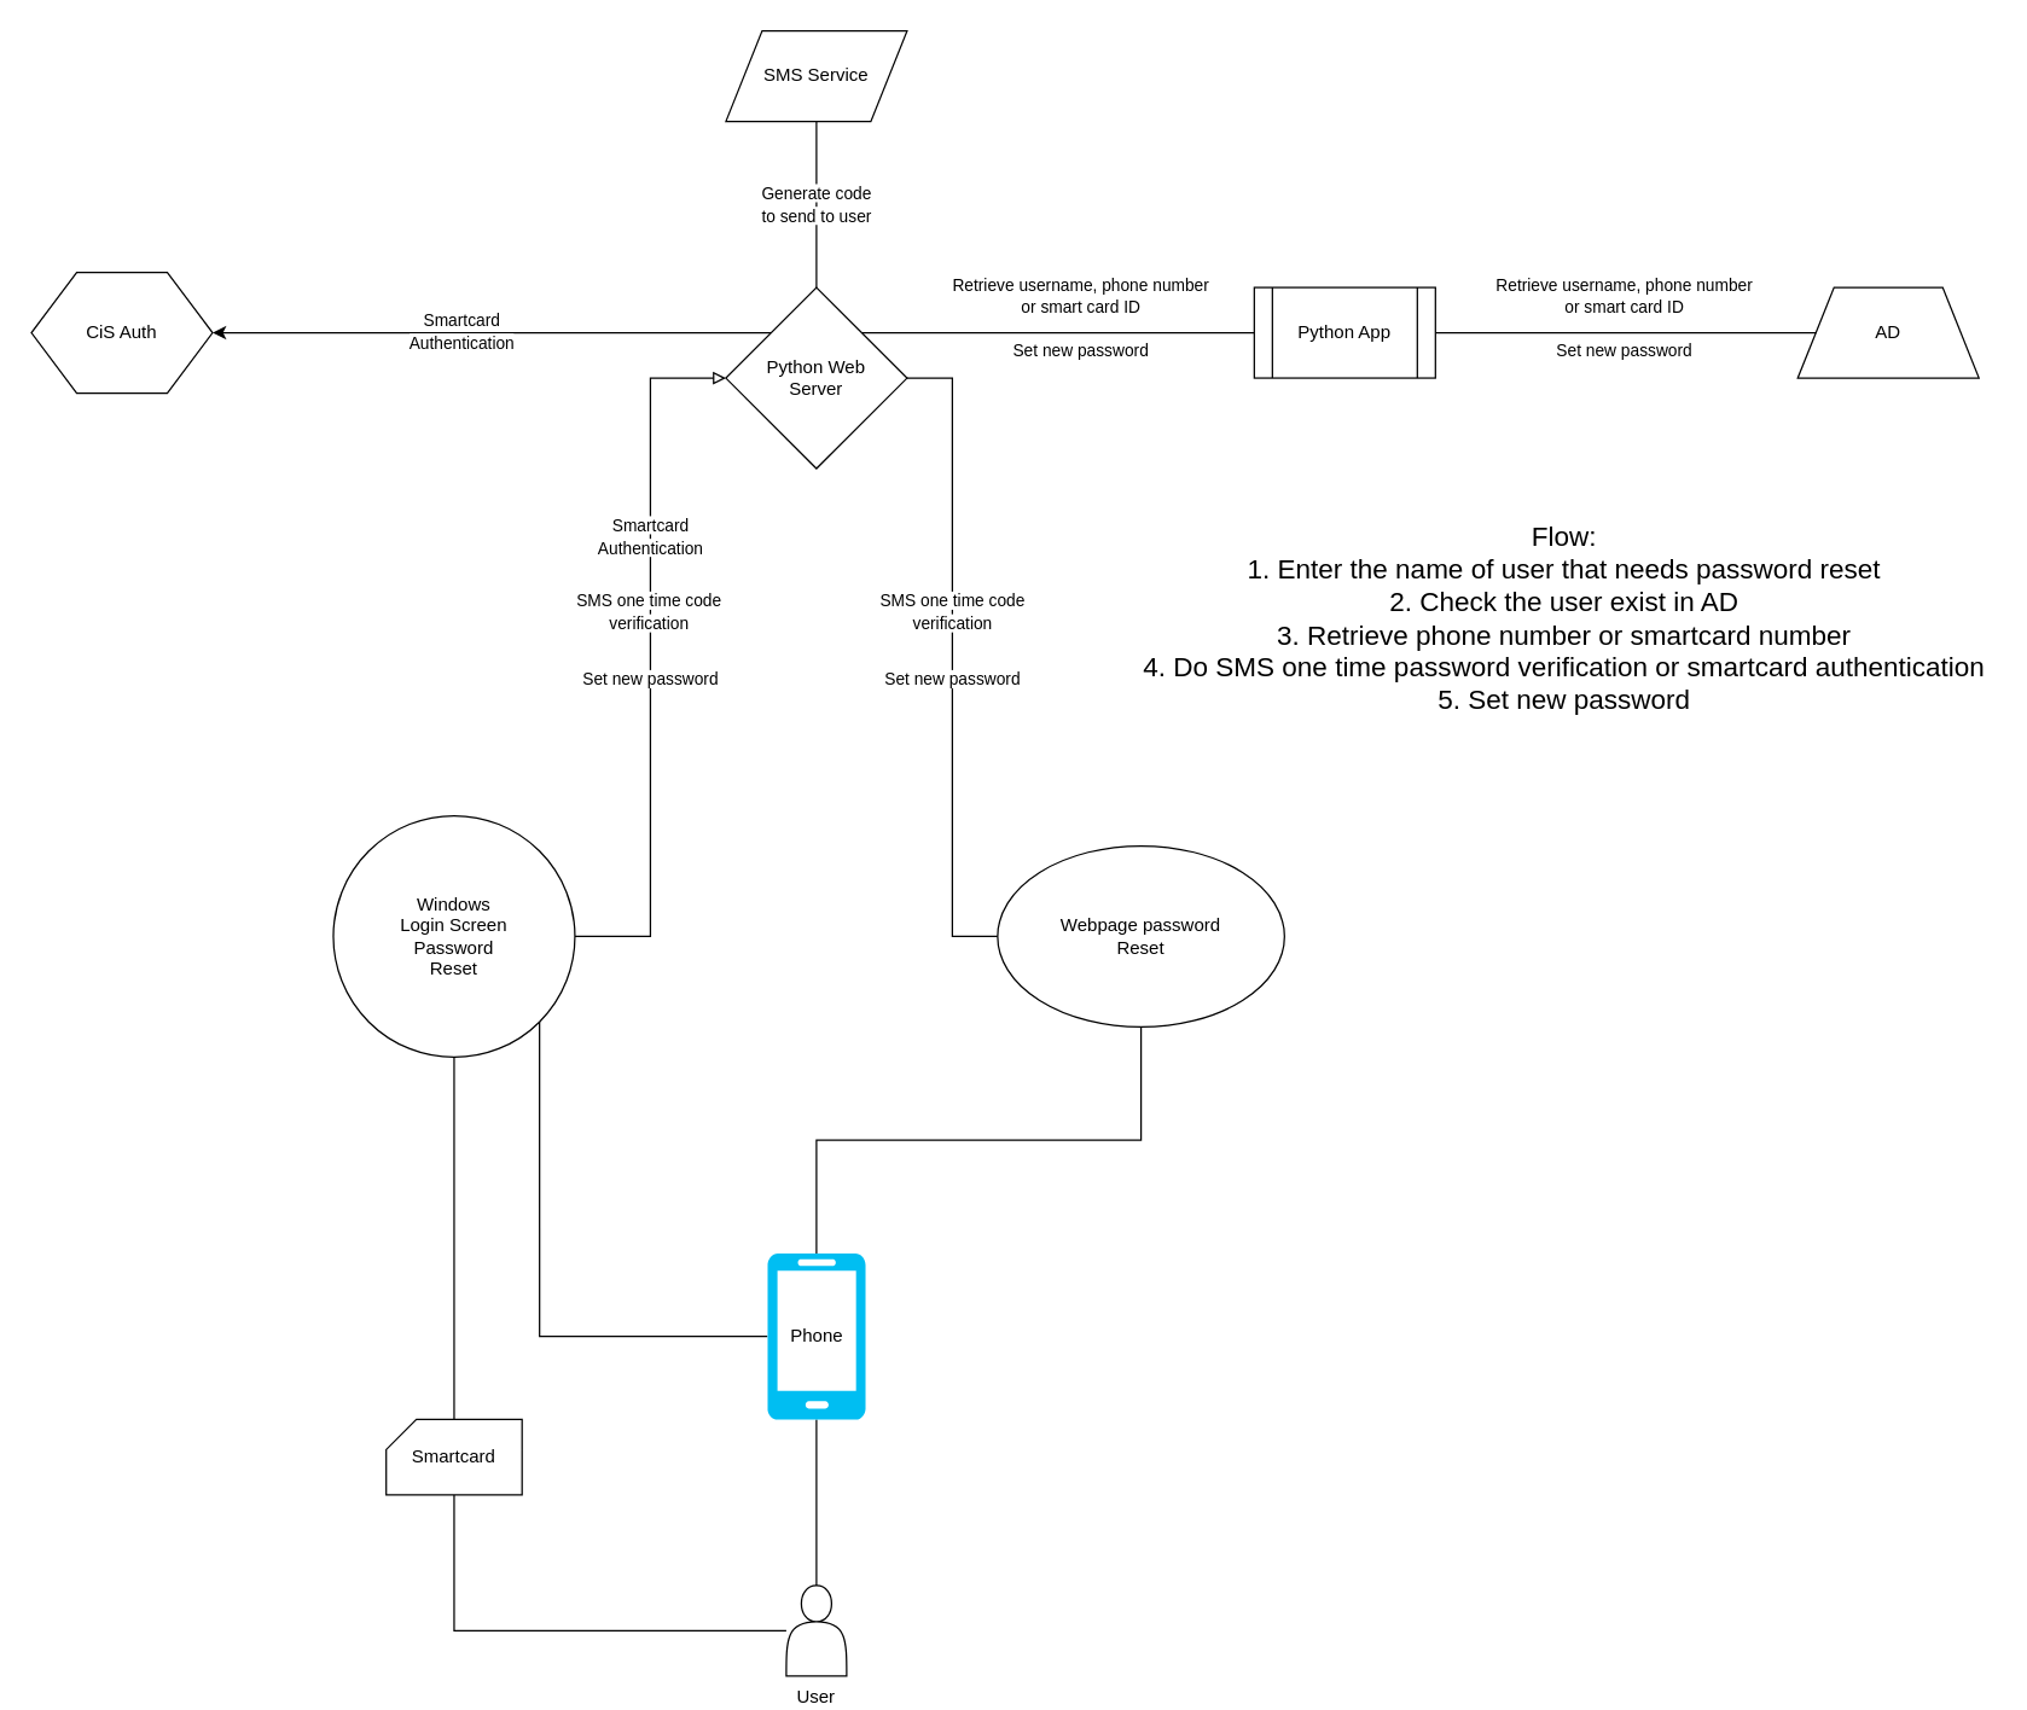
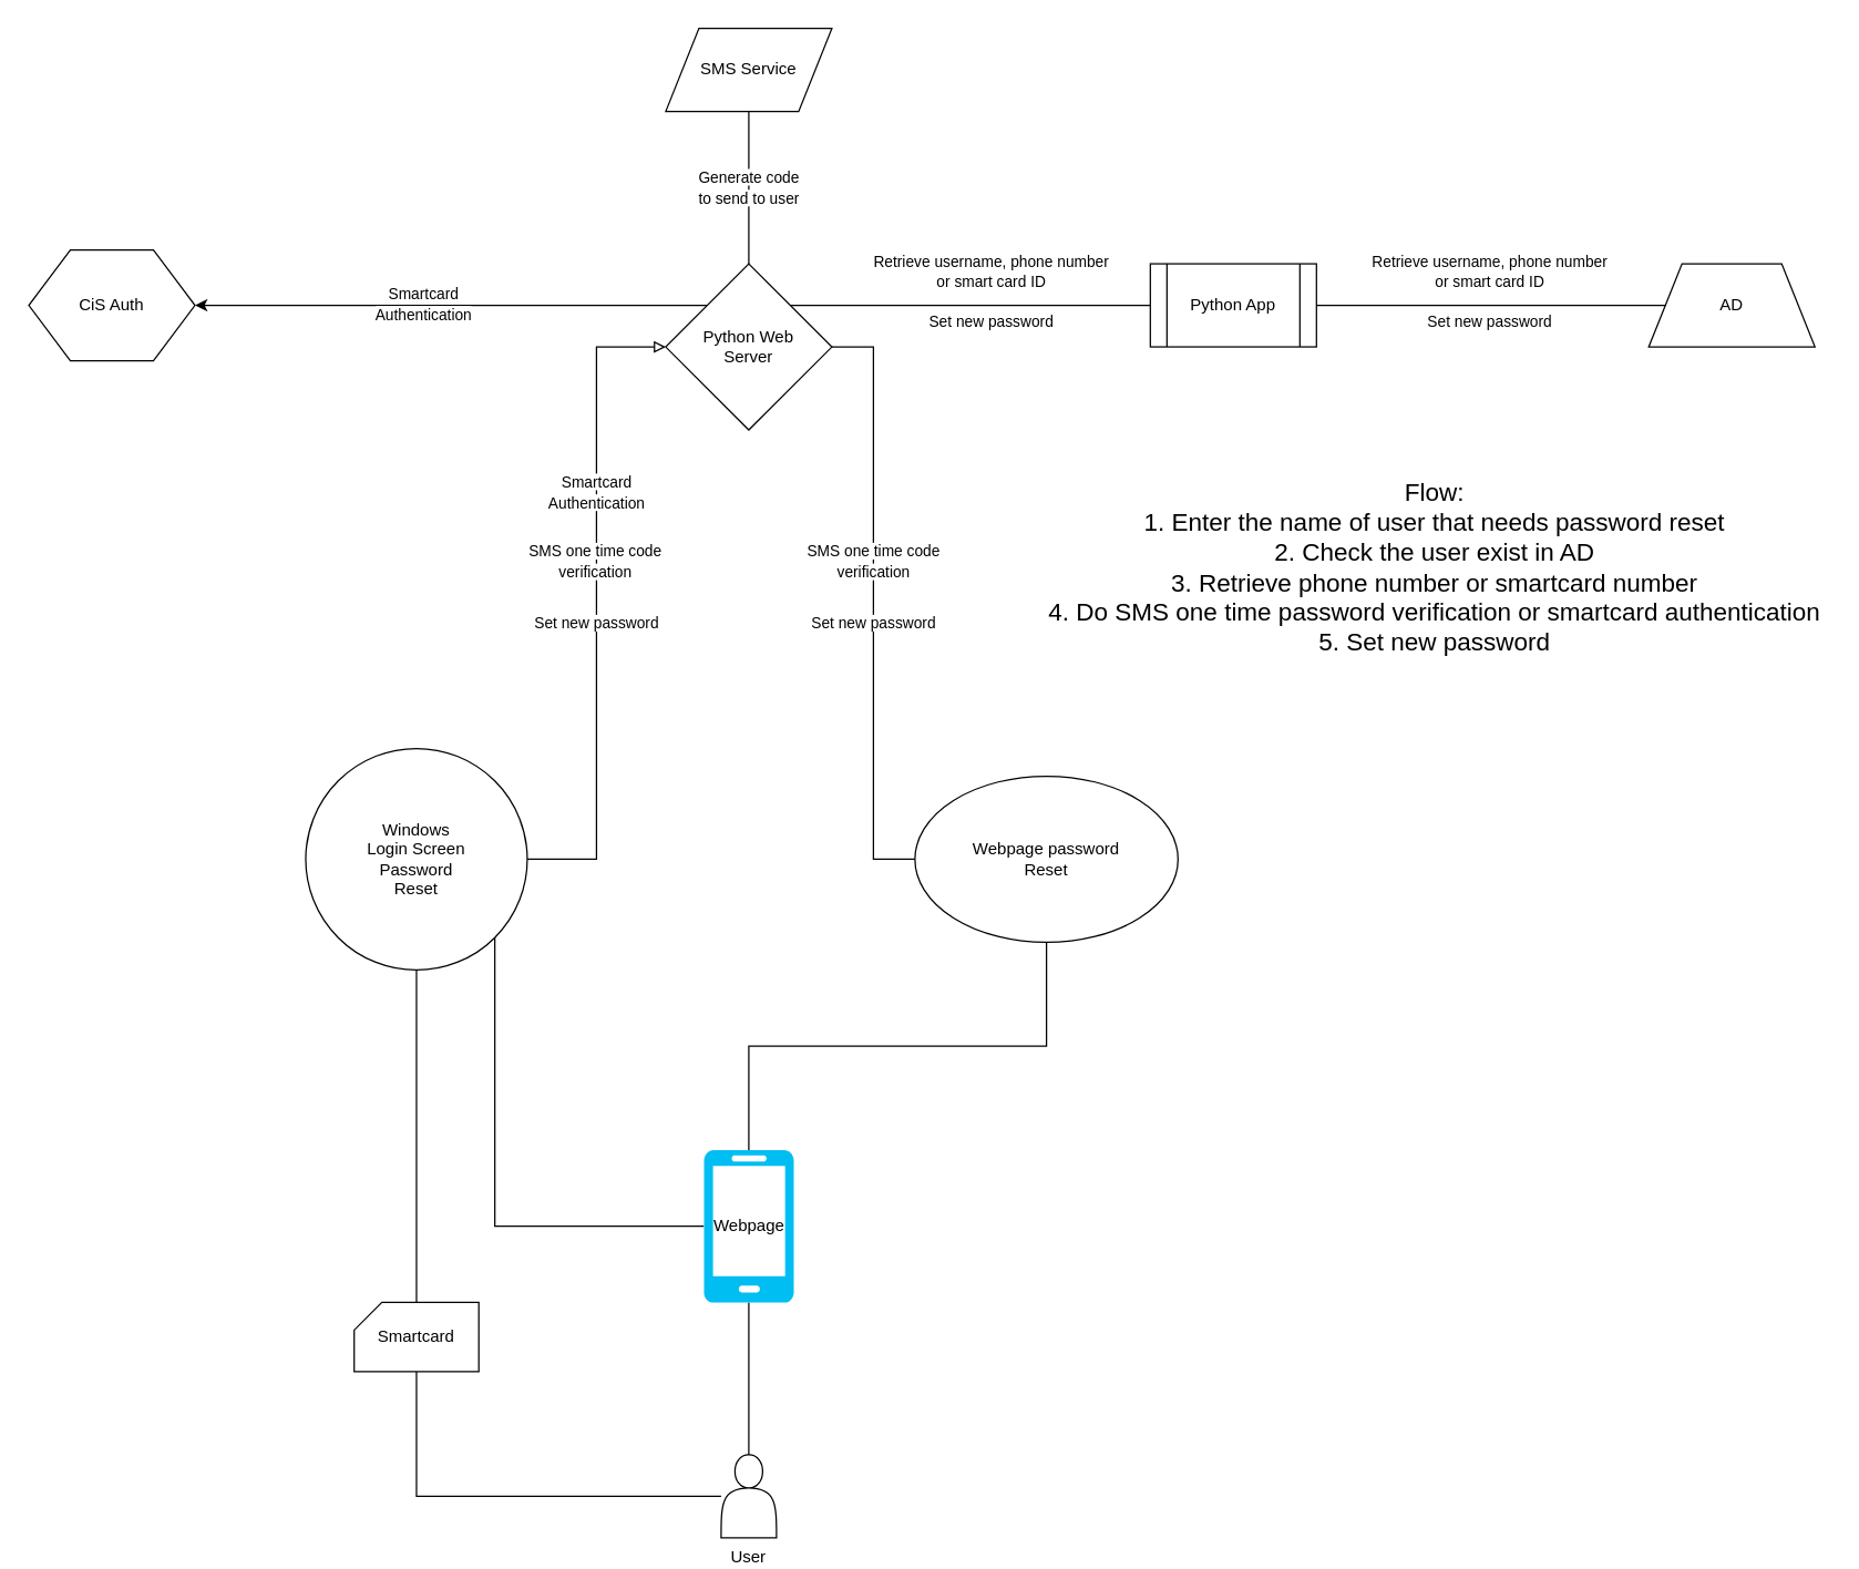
  <mxCell id="0" />
  <mxCell id="1" parent="0" />
  <mxCell id="2" value="" style="edgeStyle=orthogonalEdgeStyle;rounded=0;orthogonalLoop=1;jettySize=auto;html=1;entryX=0;entryY=0.5;entryDx=0;entryDy=0;endArrow=block;endFill=0;" parent="1" source="3" target="8" edge="1"><mxGeometry x="0.106" relative="1" as="geometry"><mxPoint as="offset" /></mxGeometry></mxCell>
  <mxCell id="3" value="Windows&lt;br&gt;Login Screen&lt;br&gt;Password&lt;br&gt;Reset" style="ellipse;whiteSpace=wrap;html=1;aspect=fixed;" parent="1" vertex="1"><mxGeometry x="220" y="540" width="160" height="160" as="geometry" /></mxCell>
  <mxCell id="4" value="" style="edgeStyle=orthogonalEdgeStyle;rounded=0;orthogonalLoop=1;jettySize=auto;html=1;entryX=1;entryY=0.5;entryDx=0;entryDy=0;endArrow=none;endFill=0;" parent="1" source="5" target="8" edge="1"><mxGeometry x="0.116" relative="1" as="geometry"><mxPoint as="offset" /></mxGeometry></mxCell>
  <mxCell id="5" value="Webpage password&lt;br&gt;Reset" style="ellipse;whiteSpace=wrap;html=1;" parent="1" vertex="1"><mxGeometry x="660" y="560" width="190" height="120" as="geometry" /></mxCell>
  <mxCell id="6" style="edgeStyle=orthogonalEdgeStyle;rounded=0;orthogonalLoop=1;jettySize=auto;html=1;exitX=1;exitY=0;exitDx=0;exitDy=0;entryX=0;entryY=0.5;entryDx=0;entryDy=0;endArrow=none;endFill=0;" parent="1" source="8" target="14" edge="1"><mxGeometry relative="1" as="geometry" /></mxCell>
  <mxCell id="7" style="edgeStyle=orthogonalEdgeStyle;rounded=0;orthogonalLoop=1;jettySize=auto;html=1;exitX=0;exitY=0;exitDx=0;exitDy=0;entryX=1;entryY=0.5;entryDx=0;entryDy=0;" parent="1" source="8" target="12" edge="1"><mxGeometry relative="1" as="geometry" /></mxCell>
  <mxCell id="8" value="Python Web&lt;br&gt;Server" style="rhombus;whiteSpace=wrap;html=1;" parent="1" vertex="1"><mxGeometry x="480" y="190" width="120" height="120" as="geometry" /></mxCell>
  <mxCell id="9" value="" style="edgeStyle=orthogonalEdgeStyle;rounded=0;orthogonalLoop=1;jettySize=auto;html=1;entryX=0.5;entryY=0;entryDx=0;entryDy=0;endArrow=none;endFill=0;" parent="1" source="10" target="8" edge="1"><mxGeometry relative="1" as="geometry" /></mxCell>
  <mxCell id="10" value="SMS Service" style="shape=parallelogram;perimeter=parallelogramPerimeter;whiteSpace=wrap;html=1;" parent="1" vertex="1"><mxGeometry x="480" y="20" width="120" height="60" as="geometry" /></mxCell>
  <mxCell id="11" value="AD" style="shape=trapezoid;perimeter=trapezoidPerimeter;whiteSpace=wrap;html=1;" parent="1" vertex="1"><mxGeometry x="1190" y="190" width="120" height="60" as="geometry" /></mxCell>
  <mxCell id="12" value="CiS Auth" style="shape=hexagon;perimeter=hexagonPerimeter2;whiteSpace=wrap;html=1;" parent="1" vertex="1"><mxGeometry x="20" y="180" width="120" height="80" as="geometry" /></mxCell>
  <mxCell id="13" value="" style="edgeStyle=orthogonalEdgeStyle;rounded=0;orthogonalLoop=1;jettySize=auto;html=1;exitX=1;exitY=0.5;exitDx=0;exitDy=0;entryX=0;entryY=0.5;entryDx=0;entryDy=0;endArrow=none;endFill=0;" parent="1" source="14" target="11" edge="1"><mxGeometry relative="1" as="geometry" /></mxCell>
  <mxCell id="14" value="Python App" style="shape=process;whiteSpace=wrap;html=1;backgroundOutline=1;" parent="1" vertex="1"><mxGeometry x="830" y="190" width="120" height="60" as="geometry" /></mxCell>
  <mxCell id="15" style="edgeStyle=orthogonalEdgeStyle;rounded=0;orthogonalLoop=1;jettySize=auto;html=1;entryX=0.5;entryY=1;entryDx=0;entryDy=0;entryPerimeter=0;endArrow=none;endFill=0;" parent="1" source="17" target="19" edge="1"><mxGeometry relative="1" as="geometry" /></mxCell>
  <mxCell id="16" style="edgeStyle=orthogonalEdgeStyle;rounded=0;orthogonalLoop=1;jettySize=auto;html=1;entryX=0.5;entryY=1;entryDx=0;entryDy=0;entryPerimeter=0;endArrow=none;endFill=0;" parent="1" source="17" target="22" edge="1"><mxGeometry relative="1" as="geometry" /></mxCell>
  <mxCell id="17" value="User" style="shape=actor;whiteSpace=wrap;html=1;labelPosition=center;verticalLabelPosition=bottom;align=center;verticalAlign=top;" parent="1" vertex="1"><mxGeometry x="520" y="1050" width="40" height="60" as="geometry" /></mxCell>
  <mxCell id="18" style="edgeStyle=orthogonalEdgeStyle;rounded=0;orthogonalLoop=1;jettySize=auto;html=1;entryX=0.5;entryY=1;entryDx=0;entryDy=0;endArrow=none;endFill=0;" parent="1" source="19" target="3" edge="1"><mxGeometry relative="1" as="geometry" /></mxCell>
  <mxCell id="19" value="Smartcard" style="verticalLabelPosition=middle;verticalAlign=middle;html=1;shape=card;whiteSpace=wrap;size=20;arcSize=12;labelPosition=center;align=center;" parent="1" vertex="1"><mxGeometry x="255" y="940" width="90" height="50" as="geometry" /></mxCell>
  <mxCell id="20" style="edgeStyle=orthogonalEdgeStyle;rounded=0;orthogonalLoop=1;jettySize=auto;html=1;exitX=0.5;exitY=0;exitDx=0;exitDy=0;exitPerimeter=0;entryX=0.5;entryY=1;entryDx=0;entryDy=0;endArrow=none;endFill=0;" parent="1" source="22" target="5" edge="1"><mxGeometry relative="1" as="geometry" /></mxCell>
  <mxCell id="21" style="edgeStyle=orthogonalEdgeStyle;rounded=0;orthogonalLoop=1;jettySize=auto;html=1;entryX=1;entryY=1;entryDx=0;entryDy=0;endArrow=none;endFill=0;" parent="1" source="22" target="3" edge="1"><mxGeometry relative="1" as="geometry" /></mxCell>
- <mxCell id="22" value="Phone" style="verticalLabelPosition=middle;html=1;verticalAlign=middle;align=center;strokeColor=none;fillColor=#00BEF2;shape=mxgraph.azure.mobile;pointerEvents=1;labelPosition=center;" parent="1" vertex="1"><mxGeometry x="507.5" y="830" width="65" height="110" as="geometry" /></mxCell>
+ <mxCell id="22" value="Webpage" style="verticalLabelPosition=middle;html=1;verticalAlign=middle;align=center;strokeColor=none;fillColor=#00BEF2;shape=mxgraph.azure.mobile;pointerEvents=1;labelPosition=center;" parent="1" vertex="1"><mxGeometry x="507.5" y="830" width="65" height="110" as="geometry" /></mxCell>
  <mxCell id="23" value="&lt;font style=&quot;font-size: 18px&quot;&gt;Flow:&lt;br&gt;1. Enter the name of user that needs password reset&lt;br&gt;2. Check the user exist in AD&lt;br&gt;3. Retrieve phone number or smartcard number&lt;br&gt;4. Do SMS one time password verification or smartcard authentication&lt;br&gt;5. Set new password&lt;/font&gt;" style="text;html=1;align=center;verticalAlign=middle;resizable=0;points=[];autosize=1;" parent="1" vertex="1"><mxGeometry x="750" y="360" width="570" height="100" as="geometry" /></mxCell>
  <mxCell id="24" value="&lt;span style=&quot;font-size: 11px ; background-color: rgb(255 , 255 , 255)&quot;&gt;Retrieve username, phone number&lt;/span&gt;&lt;br style=&quot;font-size: 11px&quot;&gt;&lt;span style=&quot;font-size: 11px ; background-color: rgb(255 , 255 , 255)&quot;&gt;or smart card ID&lt;/span&gt;&lt;br style=&quot;font-size: 11px&quot;&gt;&lt;br style=&quot;font-size: 11px&quot;&gt;&lt;span style=&quot;font-size: 11px ; background-color: rgb(255 , 255 , 255)&quot;&gt;Set new password&lt;/span&gt;" style="text;html=1;align=center;verticalAlign=middle;resizable=0;points=[];autosize=1;" parent="1" vertex="1"><mxGeometry x="620" y="180" width="190" height="60" as="geometry" /></mxCell>
  <mxCell id="25" value="&lt;span style=&quot;font-size: 11px ; background-color: rgb(255 , 255 , 255)&quot;&gt;Retrieve username, phone number&lt;/span&gt;&lt;br style=&quot;font-size: 11px&quot;&gt;&lt;span style=&quot;font-size: 11px ; background-color: rgb(255 , 255 , 255)&quot;&gt;or smart card ID&lt;/span&gt;&lt;br style=&quot;font-size: 11px&quot;&gt;&lt;br style=&quot;font-size: 11px&quot;&gt;&lt;span style=&quot;font-size: 11px ; background-color: rgb(255 , 255 , 255)&quot;&gt;Set new password&lt;/span&gt;" style="text;html=1;align=center;verticalAlign=middle;resizable=0;points=[];autosize=1;" parent="1" vertex="1"><mxGeometry x="980" y="180" width="190" height="60" as="geometry" /></mxCell>
  <mxCell id="26" value="&lt;span style=&quot;font-size: 11px ; background-color: rgb(255 , 255 , 255)&quot;&gt;Generate code&lt;/span&gt;&lt;br style=&quot;font-size: 11px&quot;&gt;&lt;span style=&quot;font-size: 11px ; background-color: rgb(255 , 255 , 255)&quot;&gt;to send to user&lt;/span&gt;" style="text;html=1;align=center;verticalAlign=middle;resizable=0;points=[];autosize=1;" parent="1" vertex="1"><mxGeometry x="495" y="120" width="90" height="30" as="geometry" /></mxCell>
  <mxCell id="27" value="&lt;span style=&quot;font-size: 11px ; background-color: rgb(255 , 255 , 255)&quot;&gt;Smartcard&lt;/span&gt;&lt;br style=&quot;font-size: 11px&quot;&gt;&lt;span style=&quot;font-size: 11px ; background-color: rgb(255 , 255 , 255)&quot;&gt;Authentication&lt;/span&gt;" style="text;html=1;align=center;verticalAlign=middle;resizable=0;points=[];autosize=1;" parent="1" vertex="1"><mxGeometry x="260" y="204" width="90" height="30" as="geometry" /></mxCell>
  <mxCell id="28" value="&lt;span style=&quot;font-size: 11px ; background-color: rgb(255 , 255 , 255)&quot;&gt;Smartcard&lt;/span&gt;&lt;br style=&quot;font-size: 11px&quot;&gt;&lt;span style=&quot;font-size: 11px ; background-color: rgb(255 , 255 , 255)&quot;&gt;Authentication&lt;/span&gt;" style="text;html=1;align=center;verticalAlign=middle;resizable=0;points=[];autosize=1;" parent="1" vertex="1"><mxGeometry x="385" y="340" width="90" height="30" as="geometry" /></mxCell>
  <mxCell id="29" value="&lt;span style=&quot;font-size: 11px ; background-color: rgb(255 , 255 , 255)&quot;&gt;SMS one time code&lt;/span&gt;&lt;br style=&quot;font-size: 11px&quot;&gt;&lt;span style=&quot;font-size: 11px ; background-color: rgb(255 , 255 , 255)&quot;&gt;verification&lt;/span&gt;" style="text;html=1;align=center;verticalAlign=middle;resizable=0;points=[];autosize=1;" parent="1" vertex="1"><mxGeometry x="374" y="390" width="110" height="30" as="geometry" /></mxCell>
  <mxCell id="30" value="&lt;span style=&quot;font-size: 11px ; background-color: rgb(255 , 255 , 255)&quot;&gt;Set new password&lt;/span&gt;" style="text;html=1;align=center;verticalAlign=middle;resizable=0;points=[];autosize=1;" parent="1" vertex="1"><mxGeometry x="375" y="440" width="110" height="20" as="geometry" /></mxCell>
  <mxCell id="31" value="&lt;span style=&quot;font-size: 11px ; background-color: rgb(255 , 255 , 255)&quot;&gt;SMS one time code&lt;/span&gt;&lt;br style=&quot;font-size: 11px&quot;&gt;&lt;span style=&quot;font-size: 11px ; background-color: rgb(255 , 255 , 255)&quot;&gt;verification&lt;/span&gt;" style="text;html=1;align=center;verticalAlign=middle;resizable=0;points=[];autosize=1;" parent="1" vertex="1"><mxGeometry x="574.5" y="390" width="110" height="30" as="geometry" /></mxCell>
  <mxCell id="32" value="&lt;span style=&quot;font-size: 11px ; background-color: rgb(255 , 255 , 255)&quot;&gt;Set new password&lt;/span&gt;" style="text;html=1;align=center;verticalAlign=middle;resizable=0;points=[];autosize=1;" parent="1" vertex="1"><mxGeometry x="574.5" y="440" width="110" height="20" as="geometry" /></mxCell>
